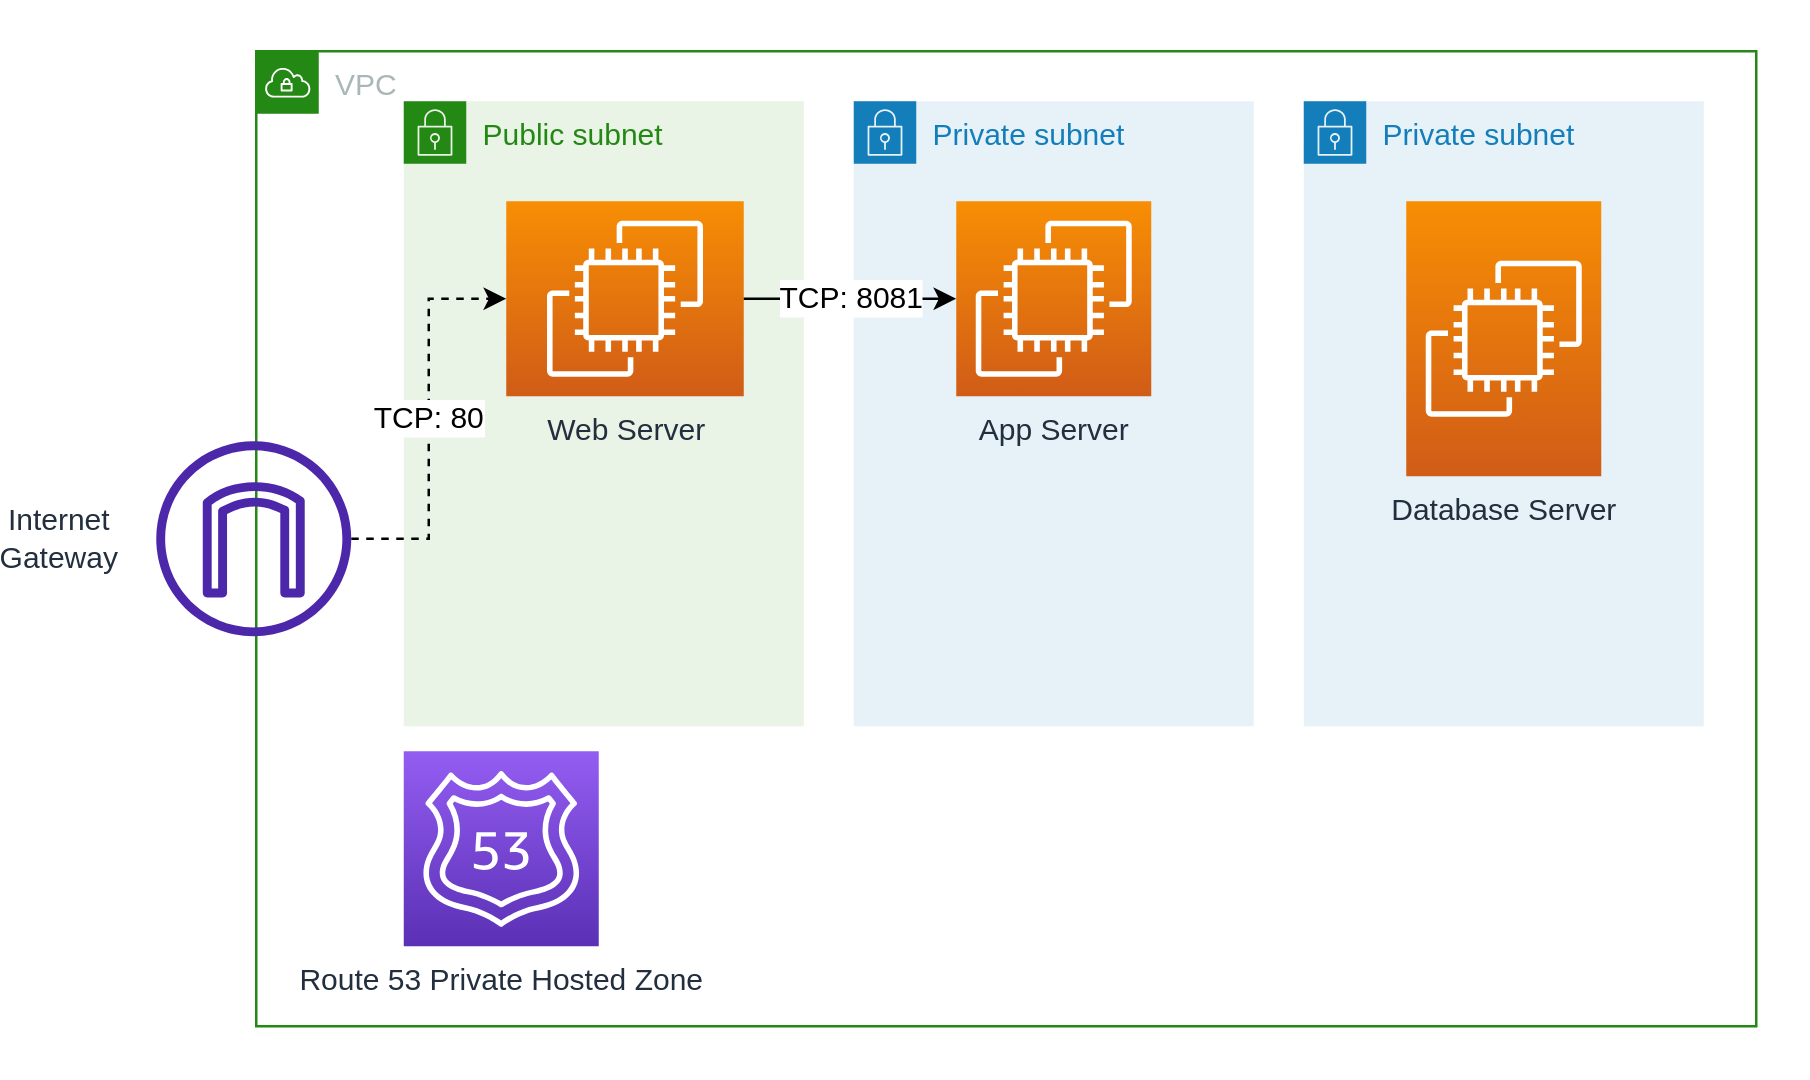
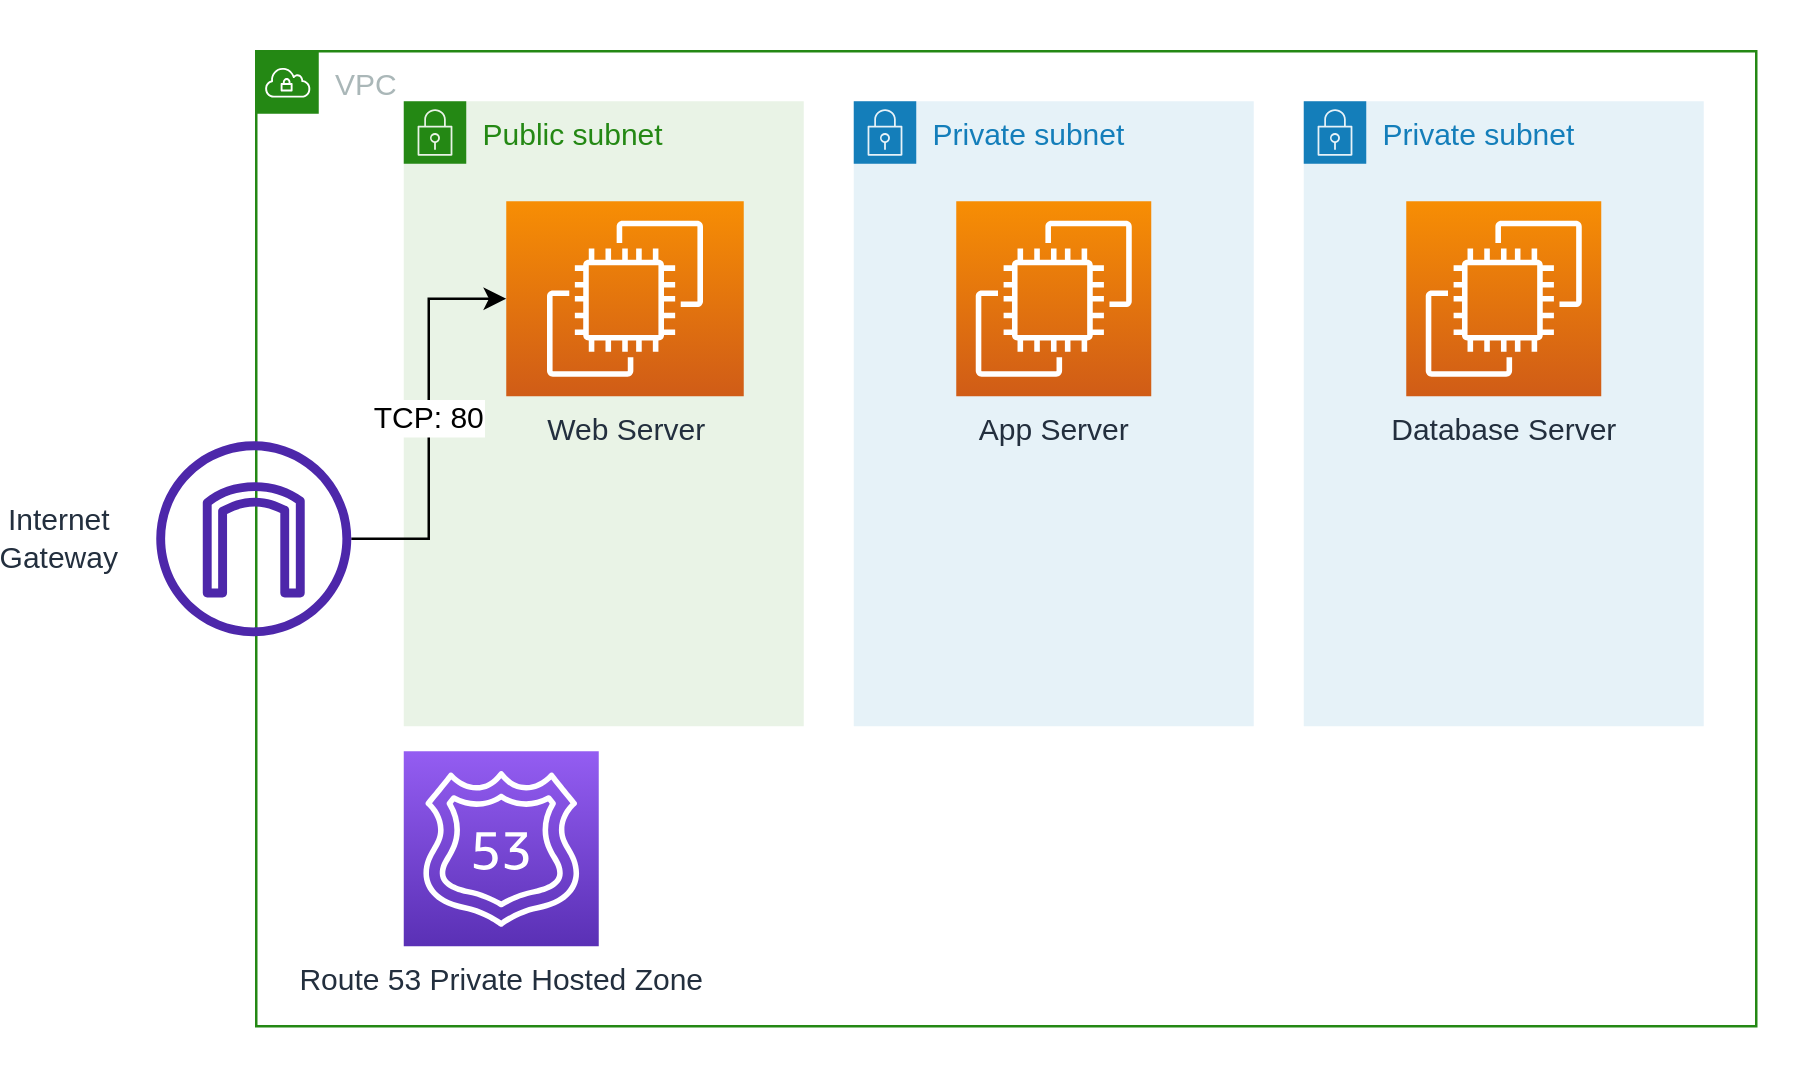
  <mxCell id="0" />
  <mxCell id="1" parent="0" />
  <mxCell id="2" value="VPC" style="points=[[0,0],[0.25,0],[0.5,0],[0.75,0],[1,0],[1,0.25],[1,0.5],[1,0.75],[1,1],[0.75,1],[0.5,1],[0.25,1],[0,1],[0,0.75],[0,0.5],[0,0.25]];outlineConnect=0;gradientColor=none;html=1;whiteSpace=wrap;fontSize=12;fontStyle=0;container=1;pointerEvents=0;collapsible=0;recursiveResize=0;shape=mxgraph.aws4.group;grIcon=mxgraph.aws4.group_vpc;strokeColor=#248814;fillColor=none;verticalAlign=top;align=left;spacingLeft=30;fontColor=#AAB7B8;dashed=0;" parent="1" vertex="1"><mxGeometry x="60" y="20" width="600" height="390" as="geometry" /></mxCell>
  <mxCell id="3" value="Private subnet" style="points=[[0,0],[0.25,0],[0.5,0],[0.75,0],[1,0],[1,0.25],[1,0.5],[1,0.75],[1,1],[0.75,1],[0.5,1],[0.25,1],[0,1],[0,0.75],[0,0.5],[0,0.25]];outlineConnect=0;gradientColor=none;html=1;whiteSpace=wrap;fontSize=12;fontStyle=0;container=1;pointerEvents=0;collapsible=0;recursiveResize=0;shape=mxgraph.aws4.group;grIcon=mxgraph.aws4.group_security_group;grStroke=0;strokeColor=#147EBA;fillColor=#E6F2F8;verticalAlign=top;align=left;spacingLeft=30;fontColor=#147EBA;dashed=0;" parent="2" vertex="1"><mxGeometry x="239" y="20" width="160" height="250" as="geometry" /></mxCell>
  <mxCell id="4" value="App Server" style="sketch=0;points=[[0,0,0],[0.25,0,0],[0.5,0,0],[0.75,0,0],[1,0,0],[0,1,0],[0.25,1,0],[0.5,1,0],[0.75,1,0],[1,1,0],[0,0.25,0],[0,0.5,0],[0,0.75,0],[1,0.25,0],[1,0.5,0],[1,0.75,0]];outlineConnect=0;fontColor=#232F3E;gradientColor=#F78E04;gradientDirection=north;fillColor=#D05C17;strokeColor=#ffffff;dashed=0;verticalLabelPosition=bottom;verticalAlign=top;align=center;html=1;fontSize=12;fontStyle=0;aspect=fixed;shape=mxgraph.aws4.resourceIcon;resIcon=mxgraph.aws4.ec2;" parent="3" vertex="1"><mxGeometry x="41" y="40" width="78" height="78" as="geometry" /></mxCell>
  <mxCell id="5" value="Private subnet" style="points=[[0,0],[0.25,0],[0.5,0],[0.75,0],[1,0],[1,0.25],[1,0.5],[1,0.75],[1,1],[0.75,1],[0.5,1],[0.25,1],[0,1],[0,0.75],[0,0.5],[0,0.25]];outlineConnect=0;gradientColor=none;html=1;whiteSpace=wrap;fontSize=12;fontStyle=0;container=1;pointerEvents=0;collapsible=0;recursiveResize=0;shape=mxgraph.aws4.group;grIcon=mxgraph.aws4.group_security_group;grStroke=0;strokeColor=#147EBA;fillColor=#E6F2F8;verticalAlign=top;align=left;spacingLeft=30;fontColor=#147EBA;dashed=0;" parent="2" vertex="1"><mxGeometry x="419" y="20" width="160" height="250" as="geometry" /></mxCell>
- <mxCell id="6" value="Database Server" style="sketch=0;points=[[0,0,0],[0.25,0,0],[0.5,0,0],[0.75,0,0],[1,0,0],[0,1,0],[0.25,1,0],[0.5,1,0],[0.75,1,0],[1,1,0],[0,0.25,0],[0,0.5,0],[0,0.75,0],[1,0.25,0],[1,0.5,0],[1,0.75,0]];outlineConnect=0;fontColor=#232F3E;gradientColor=#F78E04;gradientDirection=north;fillColor=#D05C17;strokeColor=#ffffff;dashed=0;verticalLabelPosition=bottom;verticalAlign=top;align=center;html=1;fontSize=12;fontStyle=0;aspect=fixed;shape=mxgraph.aws4.resourceIcon;resIcon=mxgraph.aws4.ec2;" parent="5" vertex="1"><mxGeometry x="41" y="40" width="78" height="110" as="geometry" /></mxCell>
+ <mxCell id="6" value="Database Server" style="sketch=0;points=[[0,0,0],[0.25,0,0],[0.5,0,0],[0.75,0,0],[1,0,0],[0,1,0],[0.25,1,0],[0.5,1,0],[0.75,1,0],[1,1,0],[0,0.25,0],[0,0.5,0],[0,0.75,0],[1,0.25,0],[1,0.5,0],[1,0.75,0]];outlineConnect=0;fontColor=#232F3E;gradientColor=#F78E04;gradientDirection=north;fillColor=#D05C17;strokeColor=#ffffff;dashed=0;verticalLabelPosition=bottom;verticalAlign=top;align=center;html=1;fontSize=12;fontStyle=0;aspect=fixed;shape=mxgraph.aws4.resourceIcon;resIcon=mxgraph.aws4.ec2;" parent="5" vertex="1"><mxGeometry x="41" y="40" width="78" height="78" as="geometry" /></mxCell>
  <mxCell id="7" value="Public subnet" style="points=[[0,0],[0.25,0],[0.5,0],[0.75,0],[1,0],[1,0.25],[1,0.5],[1,0.75],[1,1],[0.75,1],[0.5,1],[0.25,1],[0,1],[0,0.75],[0,0.5],[0,0.25]];outlineConnect=0;gradientColor=none;html=1;whiteSpace=wrap;fontSize=12;fontStyle=0;container=1;pointerEvents=0;collapsible=0;recursiveResize=0;shape=mxgraph.aws4.group;grIcon=mxgraph.aws4.group_security_group;grStroke=0;strokeColor=#248814;fillColor=#E9F3E6;verticalAlign=top;align=left;spacingLeft=30;fontColor=#248814;dashed=0;" parent="2" vertex="1"><mxGeometry x="59" y="20" width="160" height="250" as="geometry" /></mxCell>
  <mxCell id="8" value="Web Server" style="sketch=0;points=[[0,0,0],[0.25,0,0],[0.5,0,0],[0.75,0,0],[1,0,0],[0,1,0],[0.25,1,0],[0.5,1,0],[0.75,1,0],[1,1,0],[0,0.25,0],[0,0.5,0],[0,0.75,0],[1,0.25,0],[1,0.5,0],[1,0.75,0]];outlineConnect=0;fontColor=#232F3E;gradientColor=#F78E04;gradientDirection=north;fillColor=#D05C17;strokeColor=#ffffff;dashed=0;verticalLabelPosition=bottom;verticalAlign=top;align=center;html=1;fontSize=12;fontStyle=0;aspect=fixed;shape=mxgraph.aws4.resourceIcon;resIcon=mxgraph.aws4.ec2;" parent="7" vertex="1"><mxGeometry x="41" y="40" width="95" height="78" as="geometry" /></mxCell>
  <mxCell id="9" value="Route 53 Private Hosted Zone" style="sketch=0;points=[[0,0,0],[0.25,0,0],[0.5,0,0],[0.75,0,0],[1,0,0],[0,1,0],[0.25,1,0],[0.5,1,0],[0.75,1,0],[1,1,0],[0,0.25,0],[0,0.5,0],[0,0.75,0],[1,0.25,0],[1,0.5,0],[1,0.75,0]];outlineConnect=0;fontColor=#232F3E;gradientColor=#945DF2;gradientDirection=north;fillColor=#5A30B5;strokeColor=#ffffff;dashed=0;verticalLabelPosition=bottom;verticalAlign=top;align=center;html=1;fontSize=12;fontStyle=0;aspect=fixed;shape=mxgraph.aws4.resourceIcon;resIcon=mxgraph.aws4.route_53;" parent="2" vertex="1"><mxGeometry x="59" y="280" width="78" height="78" as="geometry" /></mxCell>
- <mxCell id="10" value="TCP: 8081" style="edgeStyle=orthogonalEdgeStyle;rounded=0;orthogonalLoop=1;jettySize=auto;html=1;fontSize=12;" edge="1" parent="2" source="8" target="4"><mxGeometry relative="1" as="geometry" /></mxCell>
- <mxCell id="11" value="TCP: 80" style="edgeStyle=orthogonalEdgeStyle;rounded=0;orthogonalLoop=1;jettySize=auto;html=1;entryX=0;entryY=0.5;entryDx=0;entryDy=0;entryPerimeter=0;fontSize=12;dashed=1;" edge="1" parent="1" source="12" target="8"><mxGeometry relative="1" as="geometry" /></mxCell>
+ <mxCell id="11" value="TCP: 80" style="edgeStyle=orthogonalEdgeStyle;rounded=0;orthogonalLoop=1;jettySize=auto;html=1;entryX=0;entryY=0.5;entryDx=0;entryDy=0;entryPerimeter=0;fontSize=12;" edge="1" parent="1" source="12" target="8"><mxGeometry relative="1" as="geometry" /></mxCell>
  <mxCell id="12" value="Internet&lt;br style=&quot;font-size: 12px;&quot;&gt;Gateway" style="sketch=0;outlineConnect=0;fontColor=#232F3E;gradientColor=none;fillColor=#4D27AA;strokeColor=none;dashed=0;verticalLabelPosition=middle;verticalAlign=middle;align=center;html=1;fontSize=12;fontStyle=0;aspect=fixed;pointerEvents=1;shape=mxgraph.aws4.internet_gateway;labelPosition=left;spacing=2;" parent="1" vertex="1"><mxGeometry x="20" y="176" width="78" height="78" as="geometry" /></mxCell>
